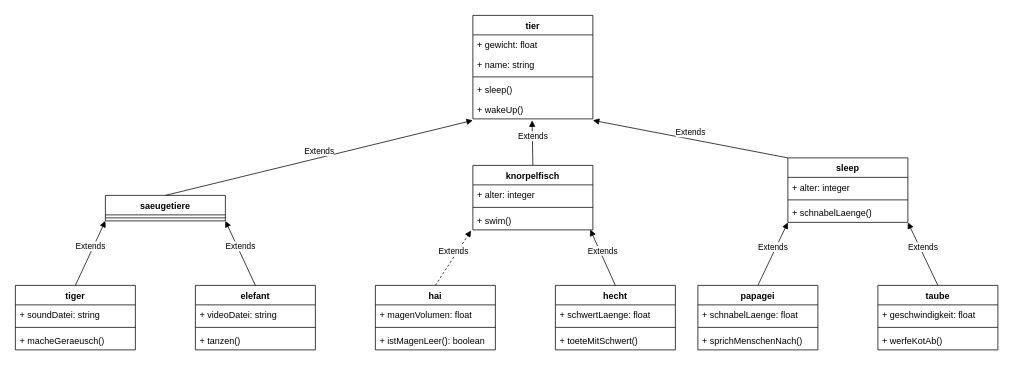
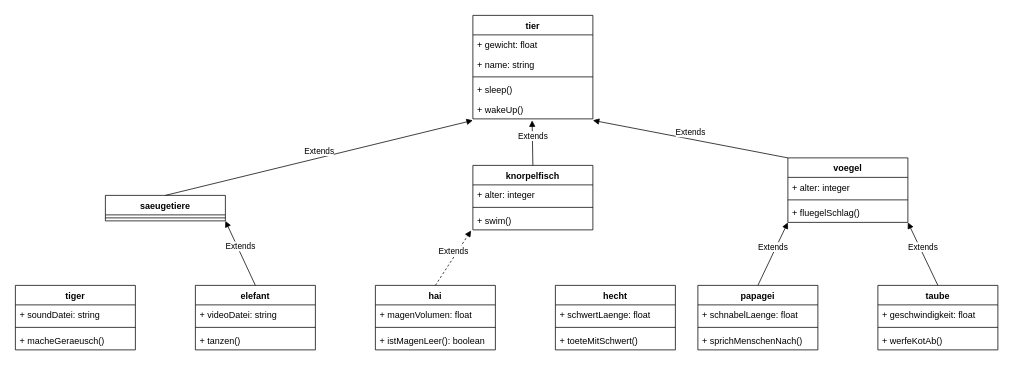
  <mxCell id="0" />
  <mxCell id="1" parent="0" />
  <mxCell id="2" value="saeugetiere" style="swimlane;fontStyle=1;align=center;verticalAlign=top;childLayout=stackLayout;horizontal=1;startSize=26;horizontalStack=0;resizeParent=1;resizeParentMax=0;resizeLast=0;collapsible=1;marginBottom=0;" vertex="1" parent="1"><mxGeometry x="140" y="260" width="160" height="34" as="geometry" /></mxCell>
  <mxCell id="3" value="" style="line;strokeWidth=1;fillColor=none;align=left;verticalAlign=middle;spacingTop=-1;spacingLeft=3;spacingRight=3;rotatable=0;labelPosition=right;points=[];portConstraint=eastwest;" vertex="1" parent="2"><mxGeometry y="26" width="160" height="8" as="geometry" /></mxCell>
  <mxCell id="4" value="tiger" style="swimlane;fontStyle=1;align=center;verticalAlign=top;childLayout=stackLayout;horizontal=1;startSize=26;horizontalStack=0;resizeParent=1;resizeParentMax=0;resizeLast=0;collapsible=1;marginBottom=0;" vertex="1" parent="1"><mxGeometry x="20" y="380" width="160" height="86" as="geometry" /></mxCell>
  <mxCell id="5" value="+ soundDatei: string" style="text;strokeColor=none;fillColor=none;align=left;verticalAlign=top;spacingLeft=4;spacingRight=4;overflow=hidden;rotatable=0;points=[[0,0.5],[1,0.5]];portConstraint=eastwest;" vertex="1" parent="4"><mxGeometry y="26" width="160" height="26" as="geometry" /></mxCell>
  <mxCell id="6" value="" style="line;strokeWidth=1;fillColor=none;align=left;verticalAlign=middle;spacingTop=-1;spacingLeft=3;spacingRight=3;rotatable=0;labelPosition=right;points=[];portConstraint=eastwest;" vertex="1" parent="4"><mxGeometry y="52" width="160" height="8" as="geometry" /></mxCell>
  <mxCell id="7" value="+ macheGeraeusch()" style="text;strokeColor=none;fillColor=none;align=left;verticalAlign=top;spacingLeft=4;spacingRight=4;overflow=hidden;rotatable=0;points=[[0,0.5],[1,0.5]];portConstraint=eastwest;" vertex="1" parent="4"><mxGeometry y="60" width="160" height="26" as="geometry" /></mxCell>
  <mxCell id="8" value="elefant" style="swimlane;fontStyle=1;align=center;verticalAlign=top;childLayout=stackLayout;horizontal=1;startSize=26;horizontalStack=0;resizeParent=1;resizeParentMax=0;resizeLast=0;collapsible=1;marginBottom=0;" vertex="1" parent="1"><mxGeometry x="260" y="380" width="160" height="86" as="geometry" /></mxCell>
  <mxCell id="9" value="+ videoDatei: string" style="text;strokeColor=none;fillColor=none;align=left;verticalAlign=top;spacingLeft=4;spacingRight=4;overflow=hidden;rotatable=0;points=[[0,0.5],[1,0.5]];portConstraint=eastwest;" vertex="1" parent="8"><mxGeometry y="26" width="160" height="26" as="geometry" /></mxCell>
  <mxCell id="10" value="" style="line;strokeWidth=1;fillColor=none;align=left;verticalAlign=middle;spacingTop=-1;spacingLeft=3;spacingRight=3;rotatable=0;labelPosition=right;points=[];portConstraint=eastwest;" vertex="1" parent="8"><mxGeometry y="52" width="160" height="8" as="geometry" /></mxCell>
  <mxCell id="11" value="+ tanzen()" style="text;strokeColor=none;fillColor=none;align=left;verticalAlign=top;spacingLeft=4;spacingRight=4;overflow=hidden;rotatable=0;points=[[0,0.5],[1,0.5]];portConstraint=eastwest;" vertex="1" parent="8"><mxGeometry y="60" width="160" height="26" as="geometry" /></mxCell>
- <mxCell id="12" value="Extends" style="html=1;verticalAlign=bottom;endArrow=block;exitX=0.5;exitY=0;exitDx=0;exitDy=0;entryX=0;entryY=1;entryDx=0;entryDy=0;" edge="1" parent="1" source="4" target="2"><mxGeometry width="80" relative="1" as="geometry"><mxPoint x="90" y="590" as="sourcePoint" /><mxPoint x="170" y="590" as="targetPoint" /></mxGeometry></mxCell>
  <mxCell id="13" value="Extends" style="html=1;verticalAlign=bottom;endArrow=block;exitX=0.5;exitY=0;exitDx=0;exitDy=0;entryX=1;entryY=1;entryDx=0;entryDy=0;" edge="1" parent="1" source="8" target="2"><mxGeometry width="80" relative="1" as="geometry"><mxPoint x="110" y="450" as="sourcePoint" /><mxPoint x="150" y="408" as="targetPoint" /></mxGeometry></mxCell>
  <mxCell id="14" value="tier" style="swimlane;fontStyle=1;align=center;verticalAlign=top;childLayout=stackLayout;horizontal=1;startSize=26;horizontalStack=0;resizeParent=1;resizeParentMax=0;resizeLast=0;collapsible=1;marginBottom=0;" vertex="1" parent="1"><mxGeometry x="630" y="20" width="160" height="138" as="geometry" /></mxCell>
  <mxCell id="15" value="+ gewicht: float" style="text;strokeColor=none;fillColor=none;align=left;verticalAlign=top;spacingLeft=4;spacingRight=4;overflow=hidden;rotatable=0;points=[[0,0.5],[1,0.5]];portConstraint=eastwest;" vertex="1" parent="14"><mxGeometry y="26" width="160" height="26" as="geometry" /></mxCell>
  <mxCell id="16" value="+ name: string" style="text;strokeColor=none;fillColor=none;align=left;verticalAlign=top;spacingLeft=4;spacingRight=4;overflow=hidden;rotatable=0;points=[[0,0.5],[1,0.5]];portConstraint=eastwest;" vertex="1" parent="14"><mxGeometry y="52" width="160" height="26" as="geometry" /></mxCell>
  <mxCell id="17" value="" style="line;strokeWidth=1;fillColor=none;align=left;verticalAlign=middle;spacingTop=-1;spacingLeft=3;spacingRight=3;rotatable=0;labelPosition=right;points=[];portConstraint=eastwest;" vertex="1" parent="14"><mxGeometry y="78" width="160" height="8" as="geometry" /></mxCell>
  <mxCell id="18" value="+ sleep()" style="text;strokeColor=none;fillColor=none;align=left;verticalAlign=top;spacingLeft=4;spacingRight=4;overflow=hidden;rotatable=0;points=[[0,0.5],[1,0.5]];portConstraint=eastwest;" vertex="1" parent="14"><mxGeometry y="86" width="160" height="26" as="geometry" /></mxCell>
  <mxCell id="19" value="+ wakeUp()" style="text;strokeColor=none;fillColor=none;align=left;verticalAlign=top;spacingLeft=4;spacingRight=4;overflow=hidden;rotatable=0;points=[[0,0.5],[1,0.5]];portConstraint=eastwest;" vertex="1" parent="14"><mxGeometry y="112" width="160" height="26" as="geometry" /></mxCell>
  <mxCell id="20" value="hecht" style="swimlane;fontStyle=1;align=center;verticalAlign=top;childLayout=stackLayout;horizontal=1;startSize=26;horizontalStack=0;resizeParent=1;resizeParentMax=0;resizeLast=0;collapsible=1;marginBottom=0;" vertex="1" parent="1"><mxGeometry x="740" y="380" width="160" height="86" as="geometry" /></mxCell>
  <mxCell id="21" value="+ schwertLaenge: float" style="text;strokeColor=none;fillColor=none;align=left;verticalAlign=top;spacingLeft=4;spacingRight=4;overflow=hidden;rotatable=0;points=[[0,0.5],[1,0.5]];portConstraint=eastwest;" vertex="1" parent="20"><mxGeometry y="26" width="160" height="26" as="geometry" /></mxCell>
  <mxCell id="22" value="" style="line;strokeWidth=1;fillColor=none;align=left;verticalAlign=middle;spacingTop=-1;spacingLeft=3;spacingRight=3;rotatable=0;labelPosition=right;points=[];portConstraint=eastwest;" vertex="1" parent="20"><mxGeometry y="52" width="160" height="8" as="geometry" /></mxCell>
  <mxCell id="23" value="+ toeteMitSchwert()" style="text;strokeColor=none;fillColor=none;align=left;verticalAlign=top;spacingLeft=4;spacingRight=4;overflow=hidden;rotatable=0;points=[[0,0.5],[1,0.5]];portConstraint=eastwest;" vertex="1" parent="20"><mxGeometry y="60" width="160" height="26" as="geometry" /></mxCell>
  <mxCell id="24" value="Extends" style="html=1;verticalAlign=bottom;endArrow=block;entryX=-0.015;entryY=1.032;entryDx=0;entryDy=0;exitX=0.5;exitY=0;exitDx=0;exitDy=0;entryPerimeter=0;dashed=1;" edge="1" parent="1" source="26" target="47"><mxGeometry width="80" relative="1" as="geometry"><mxPoint x="590" y="440" as="sourcePoint" /><mxPoint x="650" y="590" as="targetPoint" /></mxGeometry></mxCell>
- <mxCell id="25" value="Extends" style="html=1;verticalAlign=bottom;endArrow=block;exitX=0.5;exitY=0;exitDx=0;exitDy=0;entryX=0.978;entryY=0.986;entryDx=0;entryDy=0;entryPerimeter=0;" edge="1" parent="1" source="20" target="47"><mxGeometry width="80" relative="1" as="geometry"><mxPoint x="590" y="450" as="sourcePoint" /><mxPoint x="630" y="408" as="targetPoint" /></mxGeometry></mxCell>
  <mxCell id="26" value="hai" style="swimlane;fontStyle=1;align=center;verticalAlign=top;childLayout=stackLayout;horizontal=1;startSize=26;horizontalStack=0;resizeParent=1;resizeParentMax=0;resizeLast=0;collapsible=1;marginBottom=0;" vertex="1" parent="1"><mxGeometry x="500" y="380" width="160" height="86" as="geometry" /></mxCell>
  <mxCell id="27" value="+ magenVolumen: float" style="text;strokeColor=none;fillColor=none;align=left;verticalAlign=top;spacingLeft=4;spacingRight=4;overflow=hidden;rotatable=0;points=[[0,0.5],[1,0.5]];portConstraint=eastwest;" vertex="1" parent="26"><mxGeometry y="26" width="160" height="26" as="geometry" /></mxCell>
  <mxCell id="28" value="" style="line;strokeWidth=1;fillColor=none;align=left;verticalAlign=middle;spacingTop=-1;spacingLeft=3;spacingRight=3;rotatable=0;labelPosition=right;points=[];portConstraint=eastwest;" vertex="1" parent="26"><mxGeometry y="52" width="160" height="8" as="geometry" /></mxCell>
  <mxCell id="29" value="+ istMagenLeer(): boolean" style="text;strokeColor=none;fillColor=none;align=left;verticalAlign=top;spacingLeft=4;spacingRight=4;overflow=hidden;rotatable=0;points=[[0,0.5],[1,0.5]];portConstraint=eastwest;" vertex="1" parent="26"><mxGeometry y="60" width="160" height="26" as="geometry" /></mxCell>
- <mxCell id="30" value="sleep" style="swimlane;fontStyle=1;align=center;verticalAlign=top;childLayout=stackLayout;horizontal=1;startSize=26;horizontalStack=0;resizeParent=1;resizeParentMax=0;resizeLast=0;collapsible=1;marginBottom=0;" vertex="1" parent="1"><mxGeometry x="1050" y="210" width="160" height="86" as="geometry" /></mxCell>
+ <mxCell id="30" value="voegel" style="swimlane;fontStyle=1;align=center;verticalAlign=top;childLayout=stackLayout;horizontal=1;startSize=26;horizontalStack=0;resizeParent=1;resizeParentMax=0;resizeLast=0;collapsible=1;marginBottom=0;" vertex="1" parent="1"><mxGeometry x="1050" y="210" width="160" height="86" as="geometry" /></mxCell>
  <mxCell id="31" value="+ alter: integer" style="text;strokeColor=none;fillColor=none;align=left;verticalAlign=top;spacingLeft=4;spacingRight=4;overflow=hidden;rotatable=0;points=[[0,0.5],[1,0.5]];portConstraint=eastwest;" vertex="1" parent="30"><mxGeometry y="26" width="160" height="26" as="geometry" /></mxCell>
  <mxCell id="32" value="" style="line;strokeWidth=1;fillColor=none;align=left;verticalAlign=middle;spacingTop=-1;spacingLeft=3;spacingRight=3;rotatable=0;labelPosition=right;points=[];portConstraint=eastwest;" vertex="1" parent="30"><mxGeometry y="52" width="160" height="8" as="geometry" /></mxCell>
- <mxCell id="33" value="+ schnabelLaenge()" style="text;strokeColor=none;fillColor=none;align=left;verticalAlign=top;spacingLeft=4;spacingRight=4;overflow=hidden;rotatable=0;points=[[0,0.5],[1,0.5]];portConstraint=eastwest;" vertex="1" parent="30"><mxGeometry y="60" width="160" height="26" as="geometry" /></mxCell>
+ <mxCell id="33" value="+ fluegelSchlag()" style="text;strokeColor=none;fillColor=none;align=left;verticalAlign=top;spacingLeft=4;spacingRight=4;overflow=hidden;rotatable=0;points=[[0,0.5],[1,0.5]];portConstraint=eastwest;" vertex="1" parent="30"><mxGeometry y="60" width="160" height="26" as="geometry" /></mxCell>
  <mxCell id="34" value="taube" style="swimlane;fontStyle=1;align=center;verticalAlign=top;childLayout=stackLayout;horizontal=1;startSize=26;horizontalStack=0;resizeParent=1;resizeParentMax=0;resizeLast=0;collapsible=1;marginBottom=0;" vertex="1" parent="1"><mxGeometry x="1170" y="380" width="160" height="86" as="geometry" /></mxCell>
  <mxCell id="35" value="+ geschwindigkeit: float" style="text;strokeColor=none;fillColor=none;align=left;verticalAlign=top;spacingLeft=4;spacingRight=4;overflow=hidden;rotatable=0;points=[[0,0.5],[1,0.5]];portConstraint=eastwest;" vertex="1" parent="34"><mxGeometry y="26" width="160" height="26" as="geometry" /></mxCell>
  <mxCell id="36" value="" style="line;strokeWidth=1;fillColor=none;align=left;verticalAlign=middle;spacingTop=-1;spacingLeft=3;spacingRight=3;rotatable=0;labelPosition=right;points=[];portConstraint=eastwest;" vertex="1" parent="34"><mxGeometry y="52" width="160" height="8" as="geometry" /></mxCell>
  <mxCell id="37" value="+ werfeKotAb()" style="text;strokeColor=none;fillColor=none;align=left;verticalAlign=top;spacingLeft=4;spacingRight=4;overflow=hidden;rotatable=0;points=[[0,0.5],[1,0.5]];portConstraint=eastwest;" vertex="1" parent="34"><mxGeometry y="60" width="160" height="26" as="geometry" /></mxCell>
  <mxCell id="38" value="Extends" style="html=1;verticalAlign=bottom;endArrow=block;entryX=0;entryY=1;entryDx=0;entryDy=0;exitX=0.5;exitY=0;exitDx=0;exitDy=0;" edge="1" parent="1" source="40" target="30"><mxGeometry width="80" relative="1" as="geometry"><mxPoint x="1020" y="440" as="sourcePoint" /><mxPoint x="1080" y="590" as="targetPoint" /></mxGeometry></mxCell>
  <mxCell id="39" value="Extends" style="html=1;verticalAlign=bottom;endArrow=block;exitX=0.5;exitY=0;exitDx=0;exitDy=0;entryX=1;entryY=1;entryDx=0;entryDy=0;" edge="1" parent="1" source="34" target="30"><mxGeometry width="80" relative="1" as="geometry"><mxPoint x="1020" y="450" as="sourcePoint" /><mxPoint x="1060" y="408" as="targetPoint" /></mxGeometry></mxCell>
  <mxCell id="40" value="papagei" style="swimlane;fontStyle=1;align=center;verticalAlign=top;childLayout=stackLayout;horizontal=1;startSize=26;horizontalStack=0;resizeParent=1;resizeParentMax=0;resizeLast=0;collapsible=1;marginBottom=0;" vertex="1" parent="1"><mxGeometry x="930" y="380" width="160" height="86" as="geometry" /></mxCell>
  <mxCell id="41" value="+ schnabelLaenge: float" style="text;strokeColor=none;fillColor=none;align=left;verticalAlign=top;spacingLeft=4;spacingRight=4;overflow=hidden;rotatable=0;points=[[0,0.5],[1,0.5]];portConstraint=eastwest;" vertex="1" parent="40"><mxGeometry y="26" width="160" height="26" as="geometry" /></mxCell>
  <mxCell id="42" value="" style="line;strokeWidth=1;fillColor=none;align=left;verticalAlign=middle;spacingTop=-1;spacingLeft=3;spacingRight=3;rotatable=0;labelPosition=right;points=[];portConstraint=eastwest;" vertex="1" parent="40"><mxGeometry y="52" width="160" height="8" as="geometry" /></mxCell>
  <mxCell id="43" value="+ sprichMenschenNach()" style="text;strokeColor=none;fillColor=none;align=left;verticalAlign=top;spacingLeft=4;spacingRight=4;overflow=hidden;rotatable=0;points=[[0,0.5],[1,0.5]];portConstraint=eastwest;" vertex="1" parent="40"><mxGeometry y="60" width="160" height="26" as="geometry" /></mxCell>
  <mxCell id="44" value="knorpelfisch" style="swimlane;fontStyle=1;align=center;verticalAlign=top;childLayout=stackLayout;horizontal=1;startSize=26;horizontalStack=0;resizeParent=1;resizeParentMax=0;resizeLast=0;collapsible=1;marginBottom=0;" vertex="1" parent="1"><mxGeometry x="630" y="220" width="160" height="86" as="geometry" /></mxCell>
  <mxCell id="45" value="+ alter: integer" style="text;strokeColor=none;fillColor=none;align=left;verticalAlign=top;spacingLeft=4;spacingRight=4;overflow=hidden;rotatable=0;points=[[0,0.5],[1,0.5]];portConstraint=eastwest;" vertex="1" parent="44"><mxGeometry y="26" width="160" height="26" as="geometry" /></mxCell>
  <mxCell id="46" value="" style="line;strokeWidth=1;fillColor=none;align=left;verticalAlign=middle;spacingTop=-1;spacingLeft=3;spacingRight=3;rotatable=0;labelPosition=right;points=[];portConstraint=eastwest;" vertex="1" parent="44"><mxGeometry y="52" width="160" height="8" as="geometry" /></mxCell>
  <mxCell id="47" value="+ swim()" style="text;strokeColor=none;fillColor=none;align=left;verticalAlign=top;spacingLeft=4;spacingRight=4;overflow=hidden;rotatable=0;points=[[0,0.5],[1,0.5]];portConstraint=eastwest;" vertex="1" parent="44"><mxGeometry y="60" width="160" height="26" as="geometry" /></mxCell>
  <mxCell id="48" value="Extends" style="html=1;verticalAlign=bottom;endArrow=block;exitX=0.5;exitY=0;exitDx=0;exitDy=0;" edge="1" parent="1"><mxGeometry width="80" relative="1" as="geometry"><mxPoint x="220" y="260" as="sourcePoint" /><mxPoint x="630" y="160" as="targetPoint" /></mxGeometry></mxCell>
  <mxCell id="49" value="Extends" style="html=1;verticalAlign=bottom;endArrow=block;exitX=0.5;exitY=0;exitDx=0;exitDy=0;" edge="1" parent="1" source="44"><mxGeometry width="80" relative="1" as="geometry"><mxPoint x="360" y="460" as="sourcePoint" /><mxPoint x="709" y="160" as="targetPoint" /></mxGeometry></mxCell>
  <mxCell id="50" value="Extends" style="html=1;verticalAlign=bottom;endArrow=block;exitX=0.5;exitY=0;exitDx=0;exitDy=0;" edge="1" parent="1"><mxGeometry width="80" relative="1" as="geometry"><mxPoint x="1050" y="210" as="sourcePoint" /><mxPoint x="790" y="160" as="targetPoint" /></mxGeometry></mxCell>
